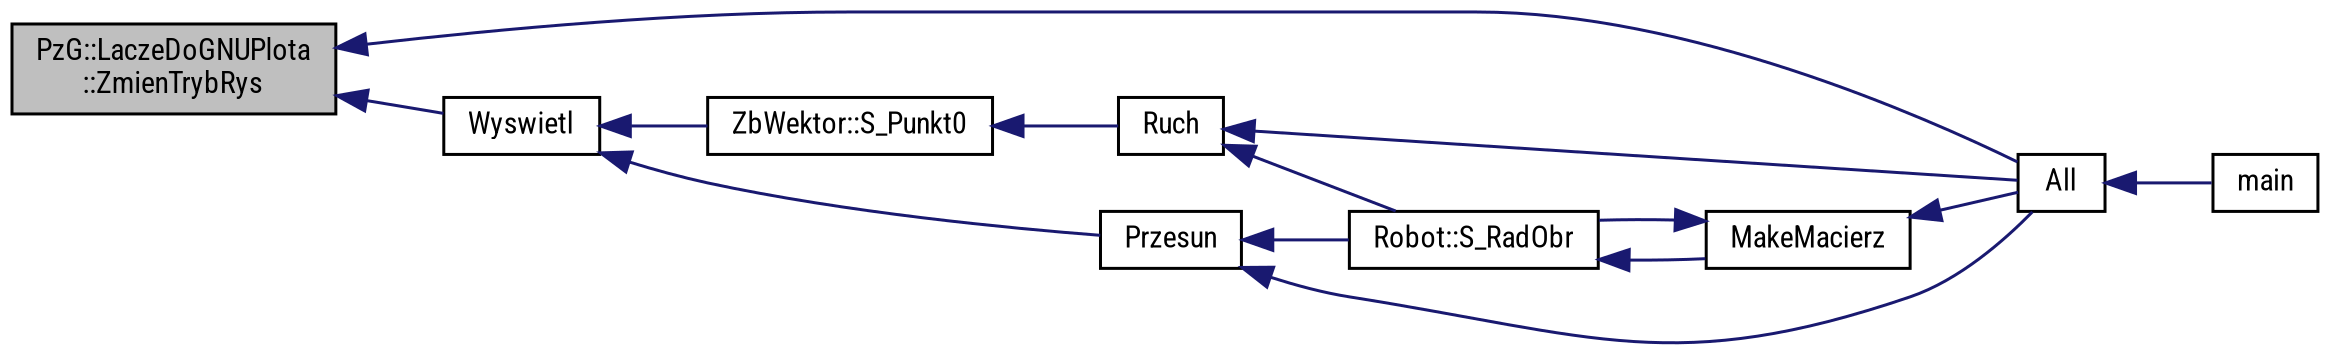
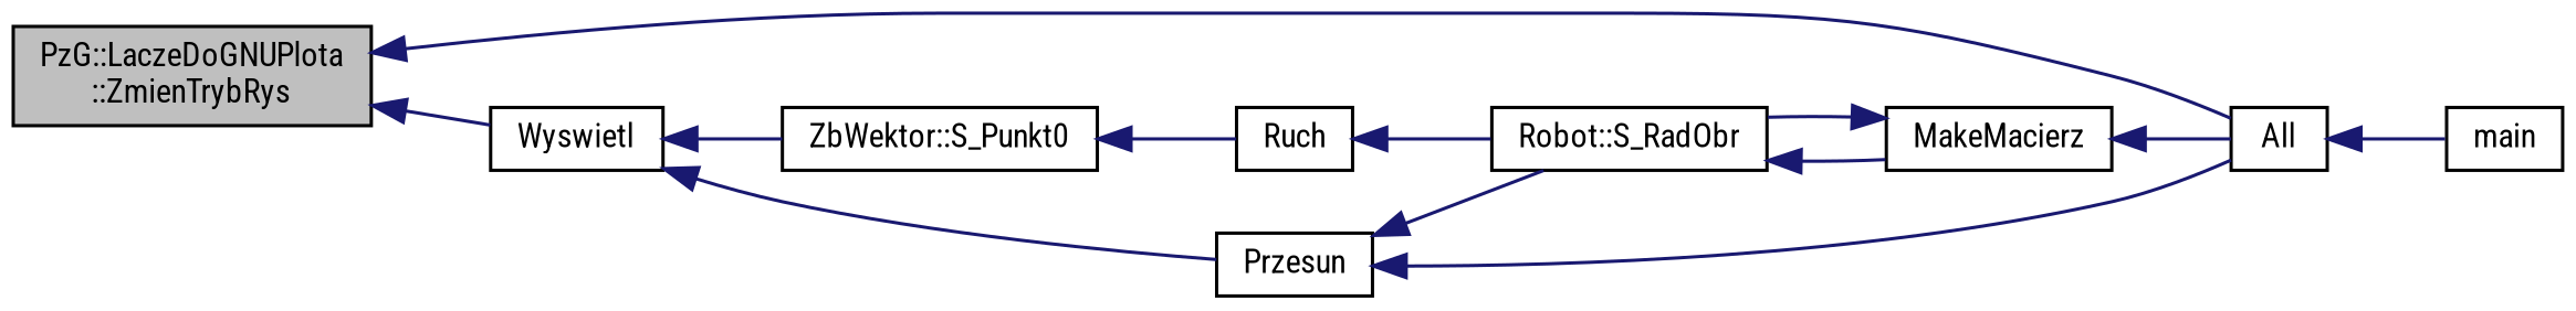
  digraph {
    fontname="Roboto Condensed"
    rankdir=LR
    node [color=black fillcolor=white fontname="Roboto Condensed" fontsize=10 shape=record style=filled]
    edge [color=midnightblue dir=back fontname="Roboto Condensed" fontsize=10 labelfontname=Helvetica labelfontsize=10 style=solid]
    n1 [fillcolor=grey75 fontcolor=black height=0.2 label="PzG::LaczeDoGNUPlota\l::ZmienTrybRys" width=0.4]
    n2 [height=0.2 label=All width=0.4]
    n3 [height=0.2 label=Wyswietl width=0.4]
    n4 [height=0.2 label=main width=0.4]
    n5 [height=0.2 label="ZbWektor::S_Punkt0" width=0.4]
    n6 [height=0.2 label=Przesun width=0.4]
    n7 [height=0.2 label=Ruch width=0.4]
    n8 [height=0.2 label="Robot::S_RadObr" width=0.4]
    n9 [height=0.2 label=MakeMacierz width=0.4]
    n1 -> n2
    n1 -> n3
    n2 -> n4
    n3 -> n5
    n3 -> n6
    n5 -> n7
    n6 -> n2
    n6 -> n8
-   n7 -> n2
    n7 -> n8
    n8 -> n9
    n9 -> n2
    n9 -> n8
  }
